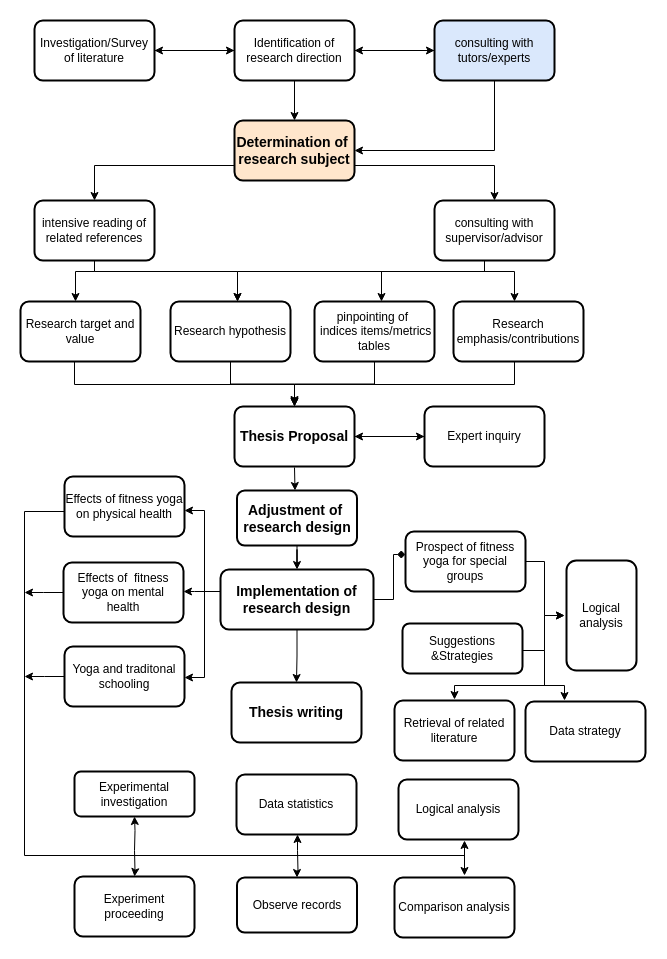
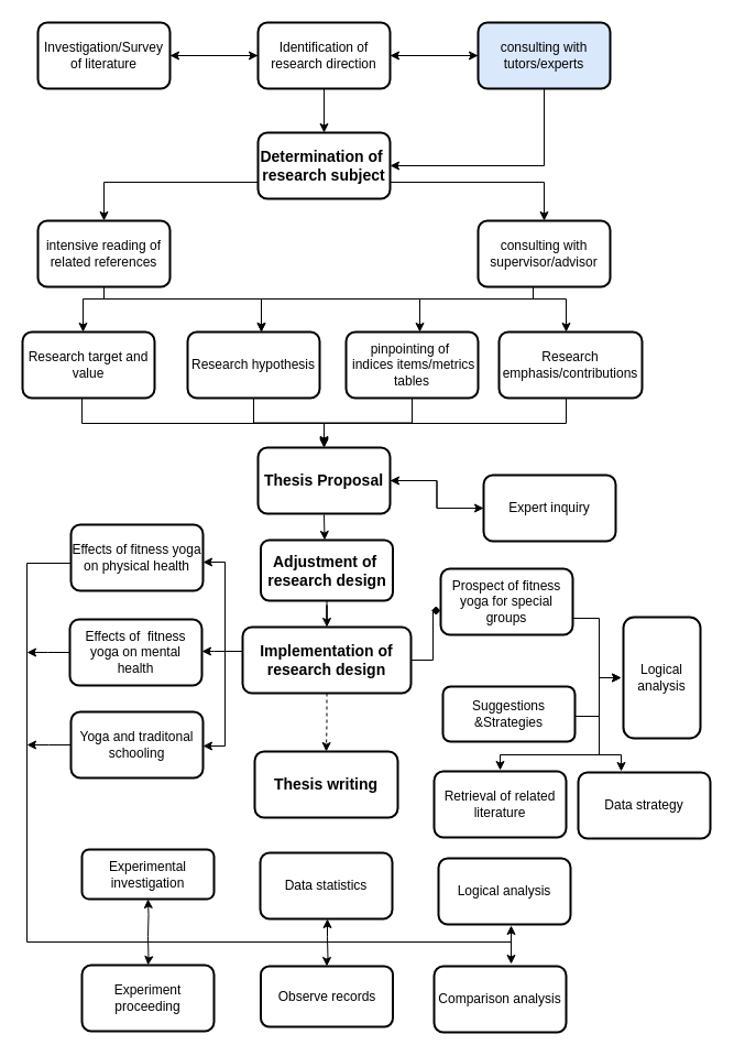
  <mxCell id="0" />
  <mxCell id="1" parent="0" />
  <mxCell id="2" value="" style="edgeStyle=orthogonalEdgeStyle;rounded=0;orthogonalLoop=1;jettySize=auto;html=1;" edge="1" parent="1" source="5" target="8"><mxGeometry relative="1" as="geometry" /></mxCell>
  <mxCell id="3" value="" style="edgeStyle=orthogonalEdgeStyle;rounded=0;orthogonalLoop=1;jettySize=auto;html=1;" edge="1" parent="1" source="5" target="11"><mxGeometry relative="1" as="geometry" /></mxCell>
  <mxCell id="4" value="" style="edgeStyle=orthogonalEdgeStyle;rounded=0;orthogonalLoop=1;jettySize=auto;html=1;" edge="1" parent="1" source="5" target="9"><mxGeometry relative="1" as="geometry" /></mxCell>
  <mxCell id="5" value="Identification of research direction" style="whiteSpace=wrap;html=1;rounded=1;arcSize=14;strokeWidth=2;" vertex="1" parent="1"><mxGeometry x="234" y="20" width="120" height="60" as="geometry" /></mxCell>
  <mxCell id="6" style="edgeStyle=orthogonalEdgeStyle;rounded=0;orthogonalLoop=1;jettySize=auto;html=1;entryX=1;entryY=0.5;entryDx=0;entryDy=0;" edge="1" parent="1" source="8" target="5"><mxGeometry relative="1" as="geometry" /></mxCell>
  <mxCell id="7" style="edgeStyle=orthogonalEdgeStyle;rounded=0;orthogonalLoop=1;jettySize=auto;html=1;entryX=1;entryY=0.5;entryDx=0;entryDy=0;" edge="1" parent="1" source="8" target="9"><mxGeometry relative="1" as="geometry"><mxPoint x="494" y="160" as="targetPoint" /><Array as="points"><mxPoint x="494" y="150" /></Array></mxGeometry></mxCell>
  <mxCell id="8" value="consulting with tutors/experts" style="whiteSpace=wrap;html=1;rounded=1;arcSize=14;strokeWidth=2;fillColor=#dae8fc;" vertex="1" parent="1"><mxGeometry x="434" y="20" width="120" height="60" as="geometry" /></mxCell>
- <mxCell id="9" value="&lt;b&gt;&lt;font style=&quot;font-size: 14px;&quot;&gt;Determination of&amp;nbsp; research subject&lt;/font&gt;&lt;/b&gt;" style="whiteSpace=wrap;html=1;rounded=1;arcSize=14;strokeWidth=2;fillColor=#ffe6cc;" vertex="1" parent="1"><mxGeometry x="234" y="120" width="120" height="60" as="geometry" /></mxCell>
+ <mxCell id="9" value="&lt;b&gt;&lt;font style=&quot;font-size: 14px;&quot;&gt;Determination of&amp;nbsp; research subject&lt;/font&gt;&lt;/b&gt;" style="whiteSpace=wrap;html=1;rounded=1;arcSize=14;strokeWidth=2;" vertex="1" parent="1"><mxGeometry x="234" y="120" width="120" height="60" as="geometry" /></mxCell>
  <mxCell id="10" style="edgeStyle=orthogonalEdgeStyle;rounded=0;orthogonalLoop=1;jettySize=auto;html=1;entryX=0;entryY=0.5;entryDx=0;entryDy=0;" edge="1" parent="1" source="11" target="5"><mxGeometry relative="1" as="geometry" /></mxCell>
  <mxCell id="11" value="Investigation/Survey of literature" style="whiteSpace=wrap;html=1;rounded=1;arcSize=14;strokeWidth=2;" vertex="1" parent="1"><mxGeometry x="34" y="20" width="120" height="60" as="geometry" /></mxCell>
  <mxCell id="12" value="" style="edgeStyle=orthogonalEdgeStyle;rounded=0;orthogonalLoop=1;jettySize=auto;html=1;fontSize=14;" edge="1" parent="1"><mxGeometry relative="1" as="geometry"><mxPoint x="519" y="660" as="sourcePoint" /><mxPoint x="564" y="615" as="targetPoint" /><Array as="points"><mxPoint x="519" y="650" /><mxPoint x="544" y="650" /><mxPoint x="544" y="615" /></Array></mxGeometry></mxCell>
  <mxCell id="13" style="edgeStyle=orthogonalEdgeStyle;rounded=0;orthogonalLoop=1;jettySize=auto;html=1;entryX=0.325;entryY=0.017;entryDx=0;entryDy=0;entryPerimeter=0;fontSize=14;" edge="1" parent="1"><mxGeometry relative="1" as="geometry"><mxPoint x="522" y="645" as="sourcePoint" /><mxPoint x="564" y="700.02" as="targetPoint" /><Array as="points"><mxPoint x="522" y="650" /><mxPoint x="544" y="650" /><mxPoint x="544" y="685" /><mxPoint x="564" y="685" /></Array></mxGeometry></mxCell>
  <mxCell id="14" value="" style="edgeStyle=orthogonalEdgeStyle;rounded=0;orthogonalLoop=1;jettySize=auto;html=1;fontSize=14;" edge="1" parent="1"><mxGeometry relative="1" as="geometry"><mxPoint x="554" y="685" as="sourcePoint" /><mxPoint x="454" y="699" as="targetPoint" /><Array as="points"><mxPoint x="554" y="685" /><mxPoint x="454" y="685" /></Array></mxGeometry></mxCell>
  <mxCell id="15" value="Suggestions &amp;amp;Strategies" style="whiteSpace=wrap;html=1;rounded=1;arcSize=14;strokeWidth=2;" vertex="1" parent="1"><mxGeometry x="402" y="623" width="120" height="50" as="geometry" /></mxCell>
  <mxCell id="16" style="edgeStyle=orthogonalEdgeStyle;rounded=0;orthogonalLoop=1;jettySize=auto;html=1;fontSize=14;" edge="1" parent="1"><mxGeometry relative="1" as="geometry"><mxPoint x="514" y="357" as="sourcePoint" /><mxPoint x="294" y="404" as="targetPoint" /><Array as="points"><mxPoint x="514" y="384" /><mxPoint x="294" y="384" /></Array></mxGeometry></mxCell>
  <mxCell id="17" value="Research emphasis/contributions" style="whiteSpace=wrap;html=1;rounded=1;arcSize=14;strokeWidth=2;" vertex="1" parent="1"><mxGeometry x="453" y="301" width="130" height="60" as="geometry" /></mxCell>
  <mxCell id="18" style="edgeStyle=orthogonalEdgeStyle;rounded=0;orthogonalLoop=1;jettySize=auto;html=1;fontSize=14;" edge="1" parent="1" source="19" target="37"><mxGeometry relative="1" as="geometry" /></mxCell>
  <mxCell id="19" value="pinpointing of   indices items/metrics tables" style="whiteSpace=wrap;html=1;rounded=1;arcSize=14;strokeWidth=2;" vertex="1" parent="1"><mxGeometry x="314" y="301" width="120" height="60" as="geometry" /></mxCell>
  <mxCell id="20" style="edgeStyle=orthogonalEdgeStyle;rounded=0;orthogonalLoop=1;jettySize=auto;html=1;fontSize=14;exitX=0;exitY=0.75;exitDx=0;exitDy=0;" edge="1" parent="1" source="9" target="23"><mxGeometry relative="1" as="geometry" /></mxCell>
  <mxCell id="21" style="edgeStyle=orthogonalEdgeStyle;rounded=0;orthogonalLoop=1;jettySize=auto;html=1;entryX=0.5;entryY=0;entryDx=0;entryDy=0;fontSize=14;" edge="1" parent="1"><mxGeometry relative="1" as="geometry"><mxPoint x="89" y="241" as="sourcePoint" /><mxPoint x="75" y="301" as="targetPoint" /><Array as="points"><mxPoint x="94" y="241" /><mxPoint x="94" y="271" /><mxPoint x="75" y="271" /></Array></mxGeometry></mxCell>
  <mxCell id="22" style="edgeStyle=orthogonalEdgeStyle;rounded=0;orthogonalLoop=1;jettySize=auto;html=1;entryX=0.5;entryY=0;entryDx=0;entryDy=0;fontSize=14;exitX=0.5;exitY=1;exitDx=0;exitDy=0;" edge="1" parent="1" source="23"><mxGeometry relative="1" as="geometry"><mxPoint x="149" y="211" as="sourcePoint" /><mxPoint x="237" y="301" as="targetPoint" /><Array as="points"><mxPoint x="94" y="271" /><mxPoint x="237" y="271" /></Array></mxGeometry></mxCell>
  <mxCell id="23" value="intensive reading of related references" style="whiteSpace=wrap;html=1;rounded=1;arcSize=14;strokeWidth=2;" vertex="1" parent="1"><mxGeometry x="34" y="200" width="120" height="60" as="geometry" /></mxCell>
  <mxCell id="24" style="edgeStyle=orthogonalEdgeStyle;rounded=0;orthogonalLoop=1;jettySize=auto;html=1;entryX=1;entryY=0.5;entryDx=0;entryDy=0;fontSize=14;" edge="1" parent="1" source="25" target="37"><mxGeometry relative="1" as="geometry" /></mxCell>
- <mxCell id="25" value="Expert inquiry" style="whiteSpace=wrap;html=1;rounded=1;arcSize=14;strokeWidth=2;" vertex="1" parent="1"><mxGeometry x="424" y="406" width="120" height="60" as="geometry" /></mxCell>
+ <mxCell id="25" value="Expert inquiry" style="whiteSpace=wrap;html=1;rounded=1;arcSize=14;strokeWidth=2;" vertex="1" parent="1"><mxGeometry x="439" y="431" width="120" height="60" as="geometry" /></mxCell>
  <mxCell id="26" style="edgeStyle=orthogonalEdgeStyle;rounded=0;orthogonalLoop=1;jettySize=auto;html=1;fontSize=14;exitX=0.45;exitY=1.017;exitDx=0;exitDy=0;exitPerimeter=0;" edge="1" parent="1"><mxGeometry relative="1" as="geometry"><mxPoint x="294" y="405" as="targetPoint" /><mxPoint x="74" y="356.02" as="sourcePoint" /><Array as="points"><mxPoint x="74" y="384" /><mxPoint x="294" y="384" /></Array></mxGeometry></mxCell>
  <mxCell id="27" value="Research target and value" style="whiteSpace=wrap;html=1;rounded=1;arcSize=14;strokeWidth=2;" vertex="1" parent="1"><mxGeometry x="20" y="301" width="120" height="60" as="geometry" /></mxCell>
  <mxCell id="28" value="" style="edgeStyle=orthogonalEdgeStyle;rounded=0;orthogonalLoop=1;jettySize=auto;html=1;fontSize=14;entryX=0.5;entryY=0;entryDx=0;entryDy=0;" edge="1" parent="1" source="29" target="37"><mxGeometry relative="1" as="geometry" /></mxCell>
  <mxCell id="29" value="Research hypothesis" style="whiteSpace=wrap;html=1;rounded=1;arcSize=14;strokeWidth=2;" vertex="1" parent="1"><mxGeometry x="170" y="301" width="120" height="60" as="geometry" /></mxCell>
  <mxCell id="30" style="edgeStyle=orthogonalEdgeStyle;rounded=0;orthogonalLoop=1;jettySize=auto;html=1;fontSize=14;exitX=1;exitY=0.75;exitDx=0;exitDy=0;" edge="1" parent="1" source="9" target="34"><mxGeometry relative="1" as="geometry" /></mxCell>
  <mxCell id="31" style="edgeStyle=orthogonalEdgeStyle;rounded=0;orthogonalLoop=1;jettySize=auto;html=1;fontSize=14;" edge="1" parent="1"><mxGeometry relative="1" as="geometry"><mxPoint x="454" y="241" as="sourcePoint" /><mxPoint x="514" y="301" as="targetPoint" /><Array as="points"><mxPoint x="484" y="241" /><mxPoint x="484" y="271" /><mxPoint x="514" y="271" /><mxPoint x="514" y="301" /></Array></mxGeometry></mxCell>
  <mxCell id="32" style="edgeStyle=orthogonalEdgeStyle;rounded=0;orthogonalLoop=1;jettySize=auto;html=1;fontSize=14;" edge="1" parent="1"><mxGeometry relative="1" as="geometry"><mxPoint x="450" y="241" as="sourcePoint" /><mxPoint x="381" y="301" as="targetPoint" /><Array as="points"><mxPoint x="484" y="241" /><mxPoint x="484" y="271" /><mxPoint x="381" y="271" /></Array></mxGeometry></mxCell>
  <mxCell id="33" style="edgeStyle=orthogonalEdgeStyle;rounded=0;orthogonalLoop=1;jettySize=auto;html=1;fontSize=14;" edge="1" parent="1"><mxGeometry relative="1" as="geometry"><mxPoint x="477" y="260" as="sourcePoint" /><mxPoint x="237" y="301" as="targetPoint" /><Array as="points"><mxPoint x="484" y="241" /><mxPoint x="484" y="271" /><mxPoint x="237" y="271" /></Array></mxGeometry></mxCell>
  <mxCell id="34" value="consulting with supervisor/advisor" style="whiteSpace=wrap;html=1;rounded=1;arcSize=14;strokeWidth=2;" vertex="1" parent="1"><mxGeometry x="434" y="200" width="120" height="60" as="geometry" /></mxCell>
  <mxCell id="35" value="" style="edgeStyle=orthogonalEdgeStyle;rounded=0;orthogonalLoop=1;jettySize=auto;html=1;fontSize=14;" edge="1" parent="1"><mxGeometry relative="1" as="geometry"><mxPoint x="294" y="467" as="sourcePoint" /><mxPoint x="294.5" y="490" as="targetPoint" /></mxGeometry></mxCell>
  <mxCell id="36" style="edgeStyle=orthogonalEdgeStyle;rounded=0;orthogonalLoop=1;jettySize=auto;html=1;entryX=0;entryY=0.5;entryDx=0;entryDy=0;fontSize=14;" edge="1" parent="1" source="37" target="25"><mxGeometry relative="1" as="geometry" /></mxCell>
  <mxCell id="37" value="&lt;b&gt;&lt;font style=&quot;font-size: 14px;&quot;&gt;Thesis Proposal&lt;/font&gt;&lt;/b&gt;" style="whiteSpace=wrap;html=1;rounded=1;arcSize=14;strokeWidth=2;" vertex="1" parent="1"><mxGeometry x="234" y="406" width="120" height="60" as="geometry" /></mxCell>
  <mxCell id="38" style="edgeStyle=orthogonalEdgeStyle;rounded=0;orthogonalLoop=1;jettySize=auto;html=1;fontSize=14;" edge="1" parent="1" target="39"><mxGeometry relative="1" as="geometry"><mxPoint x="134" y="850" as="sourcePoint" /></mxGeometry></mxCell>
  <mxCell id="39" value="Experiment proceeding" style="whiteSpace=wrap;html=1;rounded=1;arcSize=14;strokeWidth=2;" vertex="1" parent="1"><mxGeometry x="74" y="876" width="120" height="60" as="geometry" /></mxCell>
  <mxCell id="40" value="" style="edgeStyle=orthogonalEdgeStyle;rounded=0;orthogonalLoop=1;jettySize=auto;html=1;fontSize=14;" edge="1" parent="1" source="41" target="48"><mxGeometry relative="1" as="geometry" /></mxCell>
  <mxCell id="41" value="&lt;font style=&quot;font-size: 14px;&quot;&gt;&lt;b&gt;Adjustment of&amp;nbsp; research design&lt;/b&gt;&lt;/font&gt;" style="whiteSpace=wrap;html=1;rounded=1;arcSize=14;strokeWidth=2;" vertex="1" parent="1"><mxGeometry x="236.5" y="490" width="120" height="55" as="geometry" /></mxCell>
  <mxCell id="42" style="edgeStyle=orthogonalEdgeStyle;rounded=0;orthogonalLoop=1;jettySize=auto;html=1;exitX=1;exitY=0.5;exitDx=0;exitDy=0;fontSize=14;" edge="1" parent="1" source="48"><mxGeometry relative="1" as="geometry"><mxPoint x="364" y="630" as="targetPoint" /></mxGeometry></mxCell>
- <mxCell id="43" value="" style="edgeStyle=orthogonalEdgeStyle;rounded=0;orthogonalLoop=1;jettySize=auto;html=1;fontSize=14;" edge="1" parent="1" source="48" target="49"><mxGeometry relative="1" as="geometry" /></mxCell>
+ <mxCell id="43" value="" style="edgeStyle=orthogonalEdgeStyle;rounded=0;orthogonalLoop=1;jettySize=auto;html=1;fontSize=14;dashed=1;" edge="1" parent="1" source="48" target="49"><mxGeometry relative="1" as="geometry" /></mxCell>
  <mxCell id="44" style="edgeStyle=orthogonalEdgeStyle;rounded=0;orthogonalLoop=1;jettySize=auto;html=1;entryX=1;entryY=0.5;entryDx=0;entryDy=0;fontSize=14;" edge="1" parent="1"><mxGeometry relative="1" as="geometry"><mxPoint x="220" y="594" as="sourcePoint" /><mxPoint x="184" y="510" as="targetPoint" /><Array as="points"><mxPoint x="220" y="591" /><mxPoint x="204" y="591" /><mxPoint x="204" y="510" /></Array></mxGeometry></mxCell>
  <mxCell id="45" style="edgeStyle=orthogonalEdgeStyle;rounded=0;orthogonalLoop=1;jettySize=auto;html=1;fontSize=14;" edge="1" parent="1"><mxGeometry relative="1" as="geometry"><mxPoint x="220" y="591" as="sourcePoint" /><mxPoint x="183" y="591" as="targetPoint" /><Array as="points"><mxPoint x="194" y="591" /><mxPoint x="194" y="591" /></Array></mxGeometry></mxCell>
  <mxCell id="46" style="edgeStyle=orthogonalEdgeStyle;rounded=0;orthogonalLoop=1;jettySize=auto;html=1;fontSize=14;" edge="1" parent="1"><mxGeometry relative="1" as="geometry"><mxPoint x="220" y="591" as="sourcePoint" /><mxPoint x="184" y="677" as="targetPoint" /><Array as="points"><mxPoint x="204" y="591" /><mxPoint x="204" y="677" /></Array></mxGeometry></mxCell>
  <mxCell id="47" style="edgeStyle=orthogonalEdgeStyle;rounded=0;orthogonalLoop=1;jettySize=auto;html=1;fontSize=14;endArrow=diamond;" edge="1" parent="1" source="48" target="57"><mxGeometry relative="1" as="geometry"><Array as="points"><mxPoint x="393" y="599" /><mxPoint x="393" y="554" /></Array></mxGeometry></mxCell>
  <mxCell id="48" value="&lt;font style=&quot;font-size: 14px;&quot;&gt;&lt;b&gt;Implementation of research design&lt;/b&gt;&lt;/font&gt;" style="whiteSpace=wrap;html=1;rounded=1;arcSize=14;strokeWidth=2;" vertex="1" parent="1"><mxGeometry x="220" y="569" width="153" height="60" as="geometry" /></mxCell>
  <mxCell id="49" value="&lt;font style=&quot;font-size: 14px;&quot;&gt;&lt;b&gt;Thesis writing&lt;/b&gt;&lt;/font&gt;" style="whiteSpace=wrap;html=1;rounded=1;arcSize=14;strokeWidth=2;" vertex="1" parent="1"><mxGeometry x="231" y="682" width="130" height="60" as="geometry" /></mxCell>
  <mxCell id="50" style="edgeStyle=orthogonalEdgeStyle;rounded=0;orthogonalLoop=1;jettySize=auto;html=1;fontSize=14;" edge="1" parent="1"><mxGeometry relative="1" as="geometry"><mxPoint x="464" y="875" as="targetPoint" /><mxPoint x="64" y="511" as="sourcePoint" /><Array as="points"><mxPoint x="24" y="511" /><mxPoint x="24" y="855" /><mxPoint x="464" y="855" /></Array></mxGeometry></mxCell>
  <mxCell id="51" value="Effects of fitness yoga on physical health" style="whiteSpace=wrap;html=1;rounded=1;arcSize=14;strokeWidth=2;" vertex="1" parent="1"><mxGeometry x="64" y="476" width="120" height="60" as="geometry" /></mxCell>
  <mxCell id="52" style="edgeStyle=orthogonalEdgeStyle;rounded=0;orthogonalLoop=1;jettySize=auto;html=1;fontSize=14;" edge="1" parent="1" source="53"><mxGeometry relative="1" as="geometry"><mxPoint x="24" y="592" as="targetPoint" /></mxGeometry></mxCell>
  <mxCell id="53" value="Effects of&amp;nbsp; fitness yoga on mental health" style="whiteSpace=wrap;html=1;rounded=1;arcSize=14;strokeWidth=2;" vertex="1" parent="1"><mxGeometry x="63" y="562" width="120" height="60" as="geometry" /></mxCell>
  <mxCell id="54" style="edgeStyle=orthogonalEdgeStyle;rounded=0;orthogonalLoop=1;jettySize=auto;html=1;fontSize=14;" edge="1" parent="1" source="55"><mxGeometry relative="1" as="geometry"><mxPoint x="24" y="676" as="targetPoint" /></mxGeometry></mxCell>
  <mxCell id="55" value="Yoga and traditonal schooling" style="whiteSpace=wrap;html=1;rounded=1;arcSize=14;strokeWidth=2;" vertex="1" parent="1"><mxGeometry x="64" y="646" width="120" height="60" as="geometry" /></mxCell>
  <mxCell id="56" value="" style="edgeStyle=orthogonalEdgeStyle;rounded=0;orthogonalLoop=1;jettySize=auto;html=1;fontSize=14;exitX=1;exitY=0.5;exitDx=0;exitDy=0;" edge="1" parent="1" source="57"><mxGeometry relative="1" as="geometry"><mxPoint x="496" y="561" as="sourcePoint" /><mxPoint x="564" y="615" as="targetPoint" /><Array as="points"><mxPoint x="544" y="561" /><mxPoint x="544" y="615" /></Array></mxGeometry></mxCell>
- <mxCell id="57" value="Prospect of fitness yoga for special groups" style="whiteSpace=wrap;html=1;rounded=1;arcSize=14;strokeWidth=2;" vertex="1" parent="1"><mxGeometry x="405" y="531" width="120" height="60" as="geometry" /></mxCell>
+ <mxCell id="57" value="Prospect of fitness yoga for special groups" style="whiteSpace=wrap;html=1;rounded=1;arcSize=14;strokeWidth=2;" vertex="1" parent="1"><mxGeometry x="400" y="516" width="120" height="60" as="geometry" /></mxCell>
  <mxCell id="58" style="edgeStyle=orthogonalEdgeStyle;rounded=0;orthogonalLoop=1;jettySize=auto;html=1;fontSize=14;" edge="1" parent="1"><mxGeometry relative="1" as="geometry"><mxPoint x="297" y="834" as="targetPoint" /><mxPoint x="297" y="850" as="sourcePoint" /></mxGeometry></mxCell>
  <mxCell id="59" value="Data statistics" style="whiteSpace=wrap;html=1;rounded=1;arcSize=14;strokeWidth=2;" vertex="1" parent="1"><mxGeometry x="236" y="774" width="120" height="60" as="geometry" /></mxCell>
  <mxCell id="60" style="edgeStyle=orthogonalEdgeStyle;rounded=0;orthogonalLoop=1;jettySize=auto;html=1;fontSize=14;" edge="1" parent="1" target="61"><mxGeometry relative="1" as="geometry"><mxPoint x="134" y="850" as="sourcePoint" /></mxGeometry></mxCell>
  <mxCell id="61" value="Experimental investigation" style="whiteSpace=wrap;html=1;rounded=1;arcSize=14;strokeWidth=2;" vertex="1" parent="1"><mxGeometry x="74" y="771" width="120" height="45" as="geometry" /></mxCell>
  <mxCell id="62" value="Data strategy" style="whiteSpace=wrap;html=1;rounded=1;arcSize=14;strokeWidth=2;" vertex="1" parent="1"><mxGeometry x="525" y="701" width="120" height="60" as="geometry" /></mxCell>
  <mxCell id="63" value="Logical analysis" style="whiteSpace=wrap;html=1;rounded=1;arcSize=14;strokeWidth=2;" vertex="1" parent="1"><mxGeometry x="566" y="560" width="70" height="110" as="geometry" /></mxCell>
  <mxCell id="64" value="Comparison analysis" style="whiteSpace=wrap;html=1;rounded=1;arcSize=14;strokeWidth=2;" vertex="1" parent="1"><mxGeometry x="394" y="877" width="120" height="60" as="geometry" /></mxCell>
  <mxCell id="65" style="edgeStyle=orthogonalEdgeStyle;rounded=0;orthogonalLoop=1;jettySize=auto;html=1;fontSize=14;" edge="1" parent="1" target="66"><mxGeometry relative="1" as="geometry"><mxPoint x="297" y="850" as="sourcePoint" /></mxGeometry></mxCell>
  <mxCell id="66" value="Observe records" style="whiteSpace=wrap;html=1;rounded=1;arcSize=14;strokeWidth=2;" vertex="1" parent="1"><mxGeometry x="236.5" y="877" width="120" height="55" as="geometry" /></mxCell>
  <mxCell id="67" value="Retrieval of related literature" style="whiteSpace=wrap;html=1;rounded=1;arcSize=14;strokeWidth=2;" vertex="1" parent="1"><mxGeometry x="394" y="700" width="120" height="60" as="geometry" /></mxCell>
  <mxCell id="68" style="edgeStyle=orthogonalEdgeStyle;rounded=0;orthogonalLoop=1;jettySize=auto;html=1;fontSize=14;" edge="1" parent="1"><mxGeometry relative="1" as="geometry"><mxPoint x="464" y="840" as="targetPoint" /><mxPoint x="464" y="860" as="sourcePoint" /></mxGeometry></mxCell>
  <mxCell id="69" value="Logical analysis" style="whiteSpace=wrap;html=1;rounded=1;arcSize=14;strokeWidth=2;" vertex="1" parent="1"><mxGeometry x="398" y="779" width="120" height="60" as="geometry" /></mxCell>
